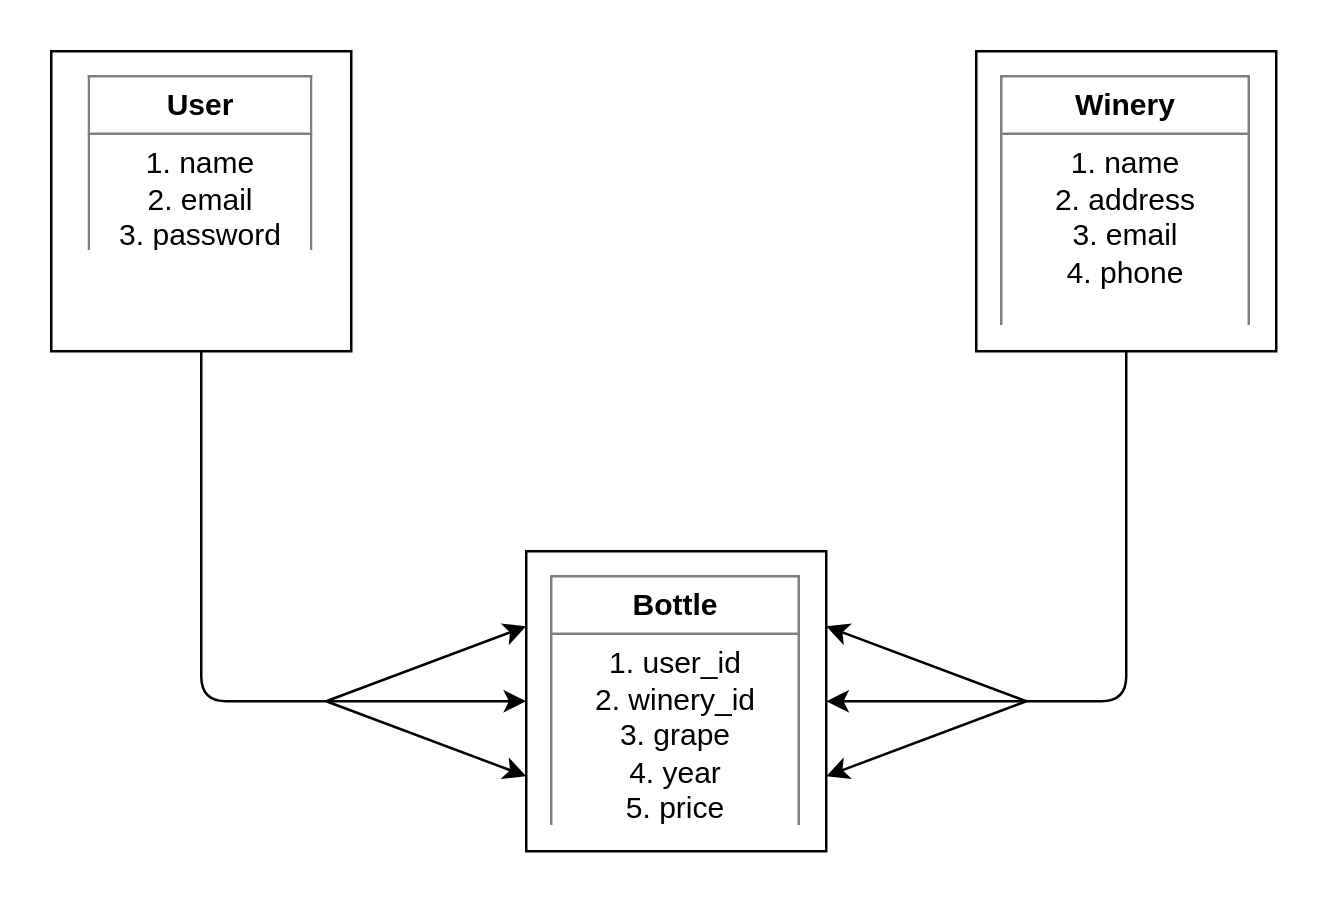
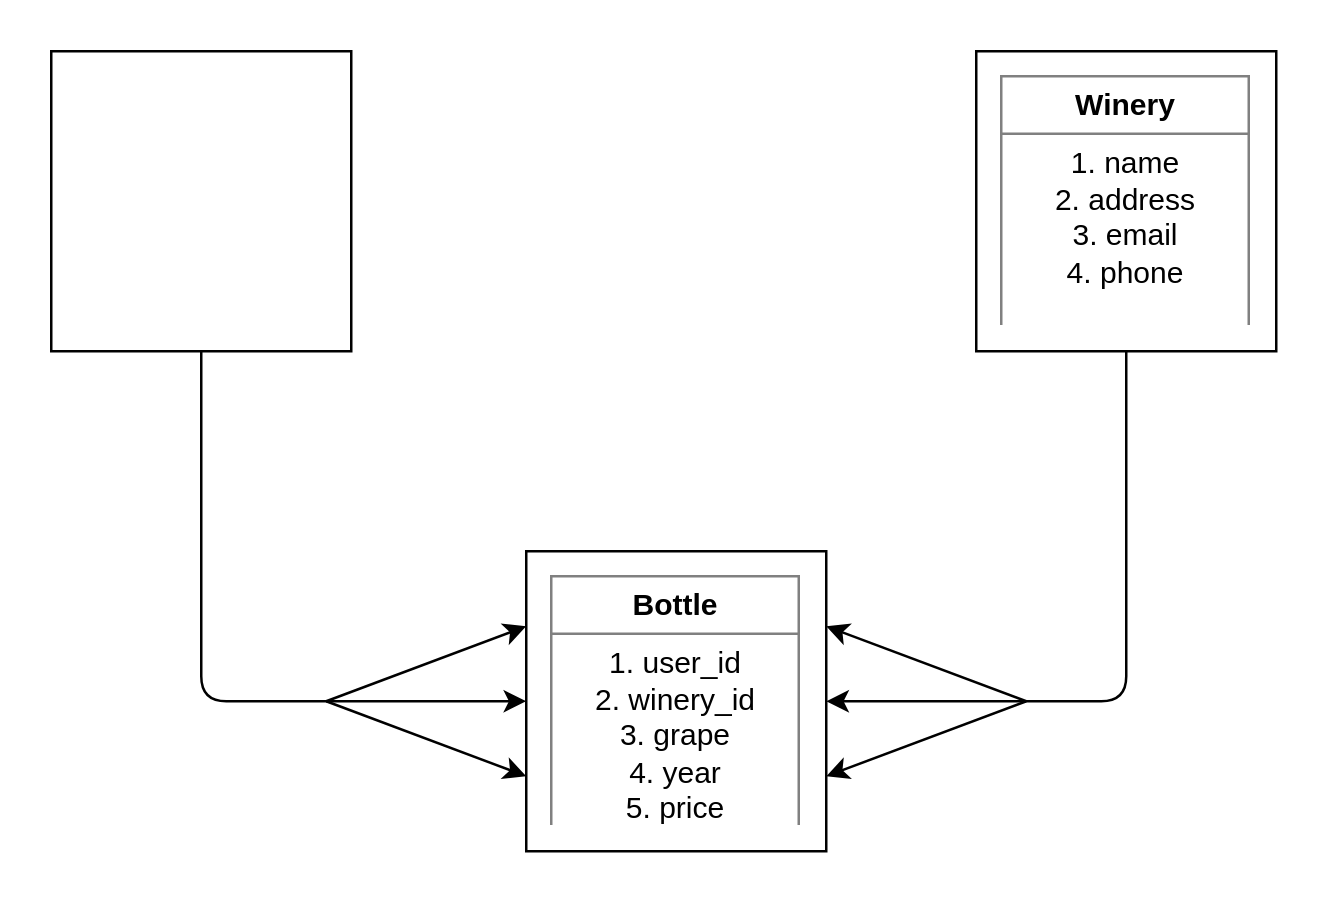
  <mxCell id="0" />
  <mxCell id="1" parent="0" />
  <mxCell id="2" value="" style="whiteSpace=wrap;html=1;aspect=fixed;" parent="1" vertex="1"><mxGeometry x="210" y="220" width="120" height="120" as="geometry" /></mxCell>
  <mxCell id="3" value="&lt;table border=&quot;1&quot; width=&quot;100%&quot; cellpadding=&quot;4&quot; style=&quot;width: 100% ; height: 100% ; border-collapse: collapse&quot;&gt;&lt;tbody&gt;&lt;tr&gt;&lt;th align=&quot;center&quot;&gt;Bottle&lt;/th&gt;&lt;/tr&gt;&lt;tr&gt;&lt;td align=&quot;center&quot;&gt;1. user_id&lt;br&gt;2. winery_id&lt;br&gt;3. grape&lt;br&gt;4. year&lt;br&gt;5. price&lt;/td&gt;&lt;/tr&gt;&lt;tr&gt;&lt;td align=&quot;center&quot;&gt;&lt;br&gt;&lt;/td&gt;&lt;/tr&gt;&lt;/tbody&gt;&lt;/table&gt;" style="text;html=1;strokeColor=none;fillColor=none;overflow=fill;" parent="1" vertex="1"><mxGeometry x="220" y="230" width="100" height="100" as="geometry" /></mxCell>
  <mxCell id="4" value="" style="whiteSpace=wrap;html=1;aspect=fixed;" parent="1" vertex="1"><mxGeometry x="20" y="20" width="120" height="120" as="geometry" /></mxCell>
- <mxCell id="5" value="&lt;table border=&quot;1&quot; width=&quot;100%&quot; cellpadding=&quot;4&quot; style=&quot;width: 100% ; height: 100% ; border-collapse: collapse&quot;&gt;&lt;tbody&gt;&lt;tr&gt;&lt;th align=&quot;center&quot;&gt;User&lt;/th&gt;&lt;/tr&gt;&lt;tr&gt;&lt;td align=&quot;center&quot;&gt;1. name&lt;br&gt;2. email&lt;br&gt;3. password&lt;br&gt;&lt;/td&gt;&lt;/tr&gt;&lt;tr&gt;&lt;td align=&quot;center&quot;&gt;&lt;br&gt;&lt;/td&gt;&lt;/tr&gt;&lt;/tbody&gt;&lt;/table&gt;" style="text;html=1;strokeColor=none;fillColor=none;overflow=fill;" parent="1" vertex="1"><mxGeometry x="35" y="30" width="90" height="70" as="geometry" /></mxCell>
  <mxCell id="6" value="" style="whiteSpace=wrap;html=1;aspect=fixed;" parent="1" vertex="1"><mxGeometry x="390" y="20" width="120" height="120" as="geometry" /></mxCell>
  <mxCell id="7" value="" style="edgeStyle=elbowEdgeStyle;elbow=horizontal;endArrow=classic;html=1;exitX=0.5;exitY=1;exitDx=0;exitDy=0;entryX=0;entryY=0.5;entryDx=0;entryDy=0;" parent="1" source="4" target="2" edge="1"><mxGeometry width="50" height="50" relative="1" as="geometry"><mxPoint x="240" y="220" as="sourcePoint" /><mxPoint x="290" y="170" as="targetPoint" /><Array as="points"><mxPoint x="80" y="250" /></Array></mxGeometry></mxCell>
  <mxCell id="8" value="" style="edgeStyle=elbowEdgeStyle;elbow=horizontal;endArrow=classic;html=1;exitX=0.5;exitY=1;exitDx=0;exitDy=0;entryX=1;entryY=0.5;entryDx=0;entryDy=0;" parent="1" source="6" target="2" edge="1"><mxGeometry width="50" height="50" relative="1" as="geometry"><mxPoint x="90" y="150" as="sourcePoint" /><mxPoint x="220" y="290" as="targetPoint" /><Array as="points"><mxPoint x="450" y="280" /></Array></mxGeometry></mxCell>
  <mxCell id="9" value="&lt;table border=&quot;1&quot; width=&quot;100%&quot; cellpadding=&quot;4&quot; style=&quot;width: 100% ; height: 100% ; border-collapse: collapse&quot;&gt;&lt;tbody&gt;&lt;tr&gt;&lt;th align=&quot;center&quot;&gt;Winery&lt;/th&gt;&lt;/tr&gt;&lt;tr&gt;&lt;td align=&quot;center&quot;&gt;1. name&lt;br&gt;2. address&lt;br&gt;3. email&lt;br&gt;4. phone&lt;br&gt;&lt;br&gt;&lt;/td&gt;&lt;/tr&gt;&lt;tr&gt;&lt;td align=&quot;center&quot;&gt;&lt;br&gt;&lt;/td&gt;&lt;/tr&gt;&lt;/tbody&gt;&lt;/table&gt;" style="text;html=1;strokeColor=none;fillColor=none;overflow=fill;" parent="1" vertex="1"><mxGeometry x="400" y="30" width="100" height="100" as="geometry" /></mxCell>
  <mxCell id="10" value="" style="endArrow=classic;html=1;entryX=0;entryY=0.25;entryDx=0;entryDy=0;" parent="1" target="2" edge="1"><mxGeometry width="50" height="50" relative="1" as="geometry"><mxPoint x="130" y="280" as="sourcePoint" /><mxPoint x="290" y="170" as="targetPoint" /></mxGeometry></mxCell>
  <mxCell id="11" value="" style="endArrow=classic;html=1;entryX=0;entryY=0.75;entryDx=0;entryDy=0;" parent="1" target="2" edge="1"><mxGeometry width="50" height="50" relative="1" as="geometry"><mxPoint x="130" y="280" as="sourcePoint" /><mxPoint x="220" y="260" as="targetPoint" /></mxGeometry></mxCell>
  <mxCell id="12" value="" style="endArrow=classic;html=1;" parent="1" edge="1"><mxGeometry width="50" height="50" relative="1" as="geometry"><mxPoint x="410" y="280" as="sourcePoint" /><mxPoint x="330" y="250" as="targetPoint" /></mxGeometry></mxCell>
  <mxCell id="13" value="" style="endArrow=classic;html=1;entryX=1;entryY=0.75;entryDx=0;entryDy=0;" parent="1" target="2" edge="1"><mxGeometry width="50" height="50" relative="1" as="geometry"><mxPoint x="410" y="280" as="sourcePoint" /><mxPoint x="340" y="260" as="targetPoint" /></mxGeometry></mxCell>
